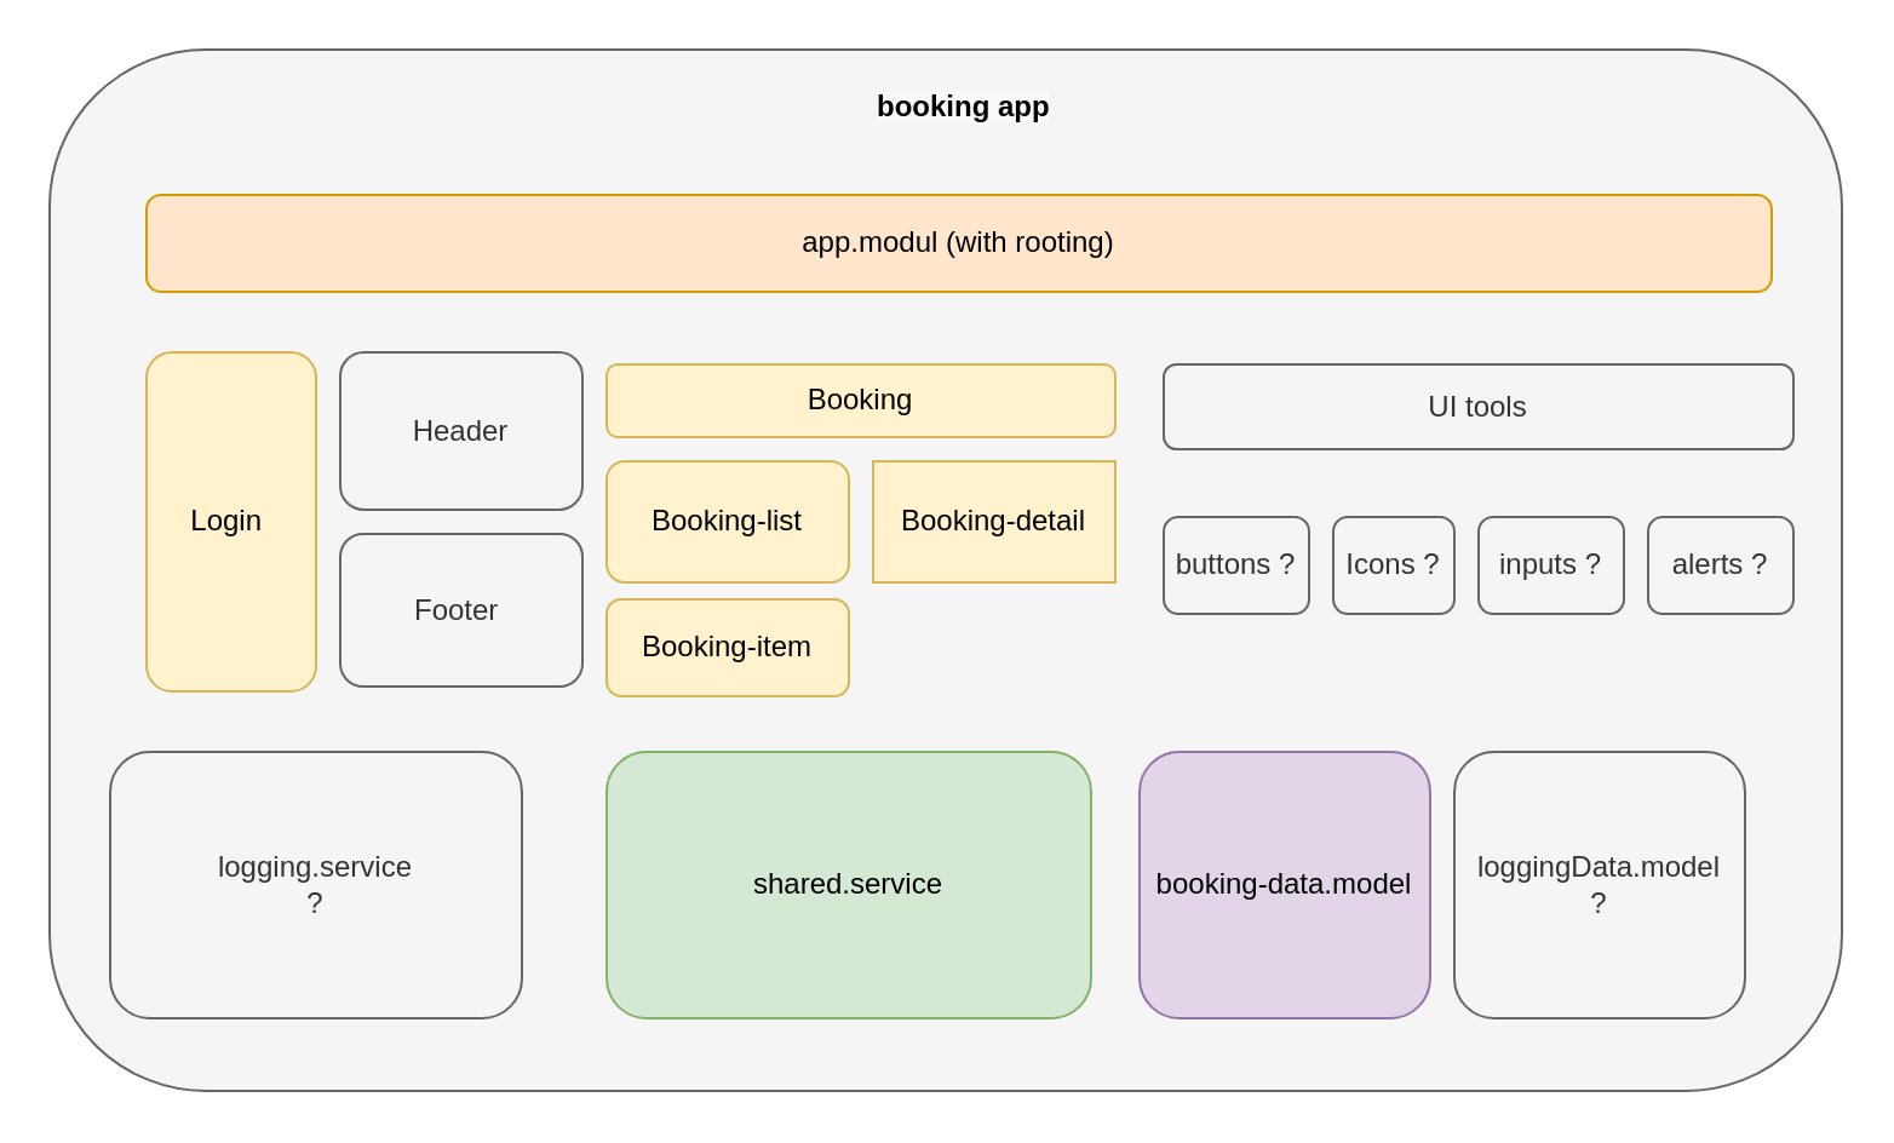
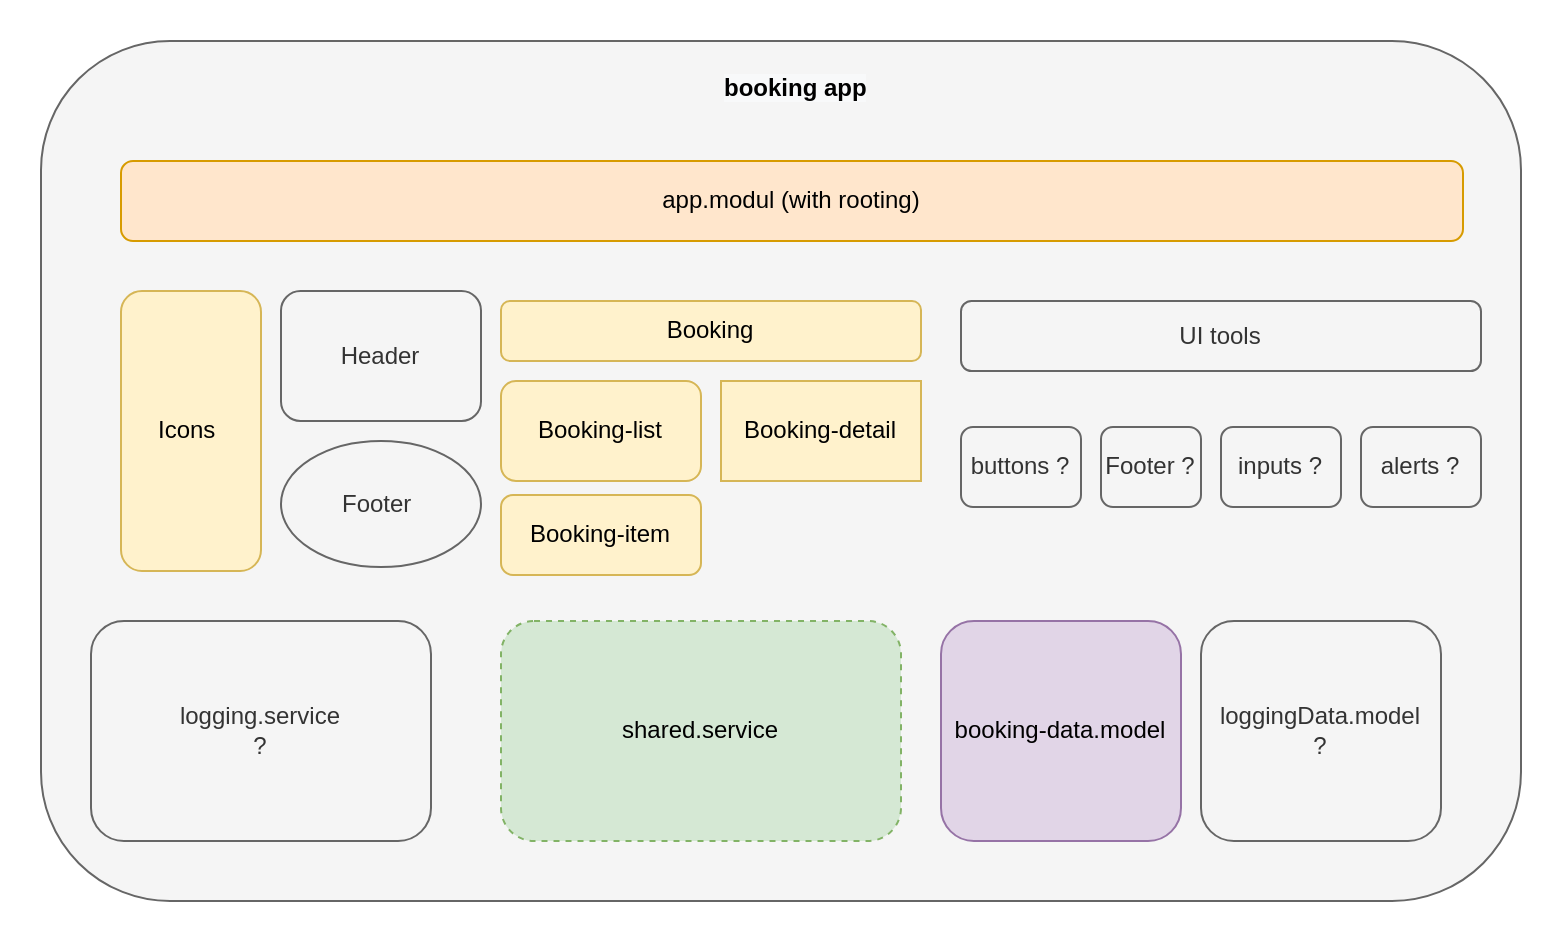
  <mxCell id="0" />
  <mxCell id="1" parent="0" />
  <mxCell id="2" value="&lt;div style=&quot;text-align: justify;&quot;&gt;&lt;/div&gt;" style="rounded=1;whiteSpace=wrap;html=1;fillColor=#f5f5f5;strokeColor=#666666;fontColor=#333333;" parent="1" vertex="1"><mxGeometry x="20" y="20" width="740" height="430" as="geometry" /></mxCell>
- <mxCell id="3" value="Login&amp;nbsp;" style="rounded=1;whiteSpace=wrap;html=1;fillColor=#fff2cc;strokeColor=#d6b656;" parent="1" vertex="1"><mxGeometry x="60" y="145" width="70" height="140" as="geometry" /></mxCell>
+ <mxCell id="3" value="Icons&amp;nbsp;" style="rounded=1;whiteSpace=wrap;html=1;fillColor=#fff2cc;strokeColor=#d6b656;" parent="1" vertex="1"><mxGeometry x="60" y="145" width="70" height="140" as="geometry" /></mxCell>
  <mxCell id="4" value="Booking" style="rounded=1;whiteSpace=wrap;html=1;fillColor=#fff2cc;strokeColor=#d6b656;" parent="1" vertex="1"><mxGeometry x="250" y="150" width="210" height="30" as="geometry" /></mxCell>
  <mxCell id="5" value="buttons ?" style="rounded=1;whiteSpace=wrap;html=1;fillColor=#f5f5f5;fontColor=#333333;strokeColor=#666666;" parent="1" vertex="1"><mxGeometry x="480" y="213" width="60" height="40" as="geometry" /></mxCell>
  <mxCell id="6" value="logging.service&lt;br&gt;?" style="rounded=1;whiteSpace=wrap;html=1;fillColor=#f5f5f5;strokeColor=#666666;fontColor=#333333;" parent="1" vertex="1"><mxGeometry x="45" y="310" width="170" height="110" as="geometry" /></mxCell>
- <mxCell id="7" value="Icons ?" style="rounded=1;whiteSpace=wrap;html=1;fillColor=#f5f5f5;fontColor=#333333;strokeColor=#666666;" parent="1" vertex="1"><mxGeometry x="550" y="213" width="50" height="40" as="geometry" /></mxCell>
- <mxCell id="8" value="shared.service" style="rounded=1;whiteSpace=wrap;html=1;fillColor=#d5e8d4;strokeColor=#82b366;" parent="1" vertex="1"><mxGeometry x="250" y="310" width="200" height="110" as="geometry" /></mxCell>
+ <mxCell id="7" value="Footer ?" style="rounded=1;whiteSpace=wrap;html=1;fillColor=#f5f5f5;fontColor=#333333;strokeColor=#666666;" parent="1" vertex="1"><mxGeometry x="550" y="213" width="50" height="40" as="geometry" /></mxCell>
+ <mxCell id="8" value="shared.service" style="rounded=1;whiteSpace=wrap;html=1;fillColor=#d5e8d4;strokeColor=#82b366;dashed=1;" parent="1" vertex="1"><mxGeometry x="250" y="310" width="200" height="110" as="geometry" /></mxCell>
  <mxCell id="9" value="inputs ?" style="rounded=1;whiteSpace=wrap;html=1;fillColor=#f5f5f5;fontColor=#333333;strokeColor=#666666;" parent="1" vertex="1"><mxGeometry x="610" y="213" width="60" height="40" as="geometry" /></mxCell>
  <mxCell id="10" value="UI tools" style="rounded=1;whiteSpace=wrap;html=1;fillColor=#f5f5f5;fontColor=#333333;strokeColor=#666666;" parent="1" vertex="1"><mxGeometry x="480" y="150" width="260" height="35" as="geometry" /></mxCell>
  <mxCell id="11" value="booking-data.model" style="rounded=1;whiteSpace=wrap;html=1;fillColor=#e1d5e7;strokeColor=#9673a6;" parent="1" vertex="1"><mxGeometry x="470" y="310" width="120" height="110" as="geometry" /></mxCell>
  <mxCell id="12" value="loggingData.model&lt;br&gt;?" style="rounded=1;whiteSpace=wrap;html=1;fillColor=#f5f5f5;strokeColor=#666666;fontColor=#333333;" parent="1" vertex="1"><mxGeometry x="600" y="310" width="120" height="110" as="geometry" /></mxCell>
  <mxCell id="13" value="app.modul (with rooting)" style="rounded=1;whiteSpace=wrap;html=1;fillColor=#ffe6cc;strokeColor=#d79b00;" parent="1" vertex="1"><mxGeometry x="60" y="80" width="671" height="40" as="geometry" /></mxCell>
  <mxCell id="14" value="Booking-list" style="rounded=1;whiteSpace=wrap;html=1;fillColor=#fff2cc;strokeColor=#d6b656;" parent="1" vertex="1"><mxGeometry x="250" y="190" width="100" height="50" as="geometry" /></mxCell>
  <mxCell id="15" value="&lt;span style=&quot;color: rgb(0, 0, 0); font-family: Helvetica; font-size: 12px; font-style: normal; font-variant-ligatures: normal; font-variant-caps: normal; letter-spacing: normal; orphans: 2; text-align: center; text-indent: 0px; text-transform: none; widows: 2; word-spacing: 0px; -webkit-text-stroke-width: 0px; background-color: rgb(248, 249, 250); text-decoration-thickness: initial; text-decoration-style: initial; text-decoration-color: initial; float: none; display: inline !important;&quot;&gt;&lt;b&gt;booking app&lt;/b&gt;&lt;/span&gt;" style="text;whiteSpace=wrap;html=1;" parent="1" vertex="1"><mxGeometry x="360" y="30" width="100" height="40" as="geometry" /></mxCell>
  <mxCell id="16" value="alerts ?" style="rounded=1;whiteSpace=wrap;html=1;fillColor=#f5f5f5;fontColor=#333333;strokeColor=#666666;" parent="1" vertex="1"><mxGeometry x="680" y="213" width="60" height="40" as="geometry" /></mxCell>
  <mxCell id="17" value="Booking-detail" style="whiteSpace=wrap;html=1;fillColor=#fff2cc;strokeColor=#d6b656;rounded=0;" parent="1" vertex="1"><mxGeometry x="360" y="190" width="100" height="50" as="geometry" /></mxCell>
  <mxCell id="18" value="Booking-item" style="rounded=1;whiteSpace=wrap;html=1;fillColor=#fff2cc;strokeColor=#d6b656;" parent="1" vertex="1"><mxGeometry x="250" y="247" width="100" height="40" as="geometry" /></mxCell>
  <mxCell id="19" value="Header" style="rounded=1;whiteSpace=wrap;html=1;fillColor=#f5f5f5;fontColor=#333333;strokeColor=#666666;" parent="1" vertex="1"><mxGeometry x="140" y="145" width="100" height="65" as="geometry" /></mxCell>
- <mxCell id="20" value="Footer&amp;nbsp;" style="rounded=1;whiteSpace=wrap;html=1;fillColor=#f5f5f5;fontColor=#333333;strokeColor=#666666;" parent="1" vertex="1"><mxGeometry x="140" y="220" width="100" height="63" as="geometry" /></mxCell>
+ <mxCell id="20" value="Footer&amp;nbsp;" style="ellipse;whiteSpace=wrap;html=1;fillColor=#f5f5f5;fontColor=#333333;strokeColor=#666666;" parent="1" vertex="1"><mxGeometry x="140" y="220" width="100" height="63" as="geometry" /></mxCell>
